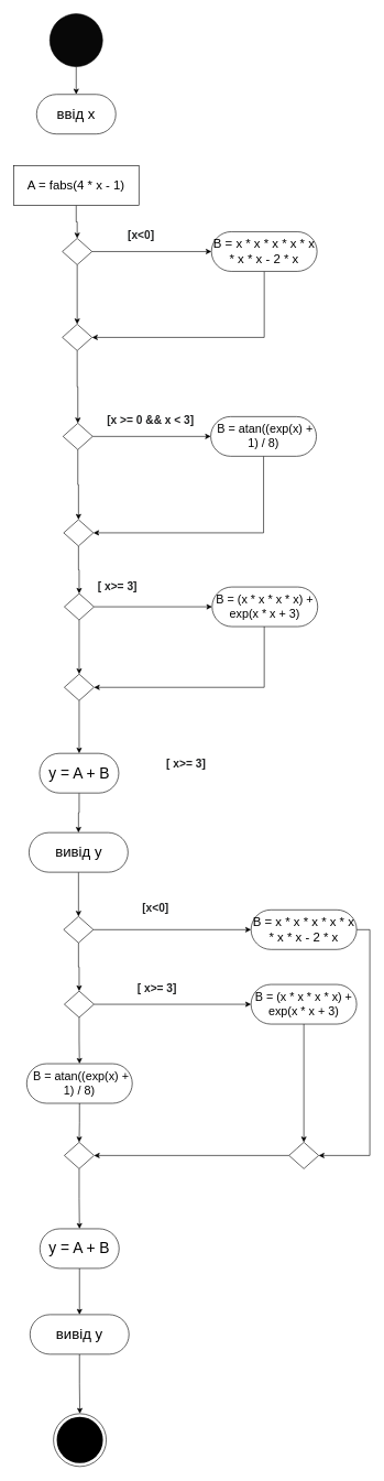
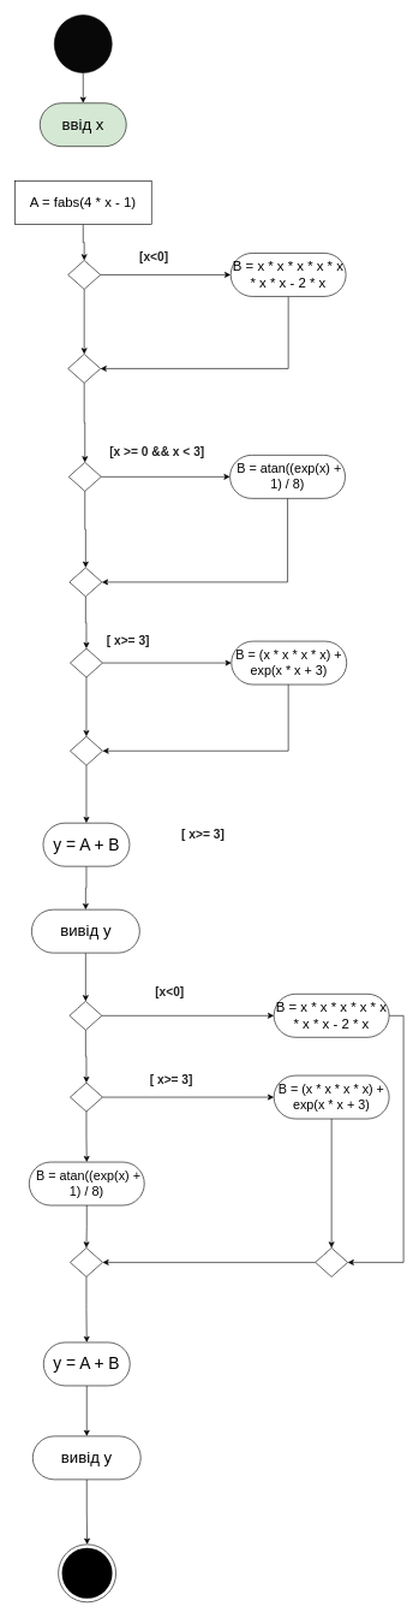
  <mxCell id="0" />
  <mxCell id="1" parent="0" />
  <mxCell id="2" style="edgeStyle=orthogonalEdgeStyle;rounded=0;orthogonalLoop=1;jettySize=auto;html=1;exitX=0.5;exitY=1;exitDx=0;exitDy=0;entryX=0.5;entryY=0;entryDx=0;entryDy=0;" edge="1" parent="1" source="3" target="4"><mxGeometry relative="1" as="geometry" /></mxCell>
  <mxCell id="3" value="" style="ellipse;whiteSpace=wrap;html=1;aspect=fixed;fillColor=#080808;" vertex="1" parent="1"><mxGeometry x="75" y="20" width="80" height="80" as="geometry" /></mxCell>
- <mxCell id="4" value="&lt;font style=&quot;font-size: 22px;&quot;&gt;ввід x&lt;/font&gt;" style="rounded=1;whiteSpace=wrap;html=1;arcSize=50;" vertex="1" parent="1"><mxGeometry x="55" y="142" width="120" height="60" as="geometry" /></mxCell>
+ <mxCell id="4" value="&lt;font style=&quot;font-size: 22px;&quot;&gt;ввід x&lt;/font&gt;" style="rounded=1;whiteSpace=wrap;html=1;arcSize=50;fillColor=#d5e8d4;" vertex="1" parent="1"><mxGeometry x="55" y="142" width="120" height="60" as="geometry" /></mxCell>
  <mxCell id="5" style="edgeStyle=orthogonalEdgeStyle;rounded=0;orthogonalLoop=1;jettySize=auto;html=1;exitX=0.5;exitY=1;exitDx=0;exitDy=0;entryX=0.5;entryY=0;entryDx=0;entryDy=0;fontFamily=Helvetica;fontSize=12;fontColor=default;" edge="1" parent="1" source="6" target="9"><mxGeometry relative="1" as="geometry" /></mxCell>
  <mxCell id="6" value="&lt;font style=&quot;font-size: 19px;&quot;&gt;A = fabs(4 * x - 1)&lt;/font&gt;" style="whiteSpace=wrap;html=1;arcSize=50;rounded=0;" vertex="1" parent="1"><mxGeometry x="20" y="250" width="190" height="60" as="geometry" /></mxCell>
  <mxCell id="7" style="edgeStyle=orthogonalEdgeStyle;rounded=0;orthogonalLoop=1;jettySize=auto;html=1;exitX=0.5;exitY=1;exitDx=0;exitDy=0;entryX=0.5;entryY=0;entryDx=0;entryDy=0;fontFamily=Helvetica;fontSize=12;fontColor=default;" edge="1" parent="1" source="9" target="14"><mxGeometry relative="1" as="geometry" /></mxCell>
  <mxCell id="8" style="edgeStyle=orthogonalEdgeStyle;rounded=0;orthogonalLoop=1;jettySize=auto;html=1;exitX=1;exitY=0.5;exitDx=0;exitDy=0;fontFamily=Helvetica;fontSize=12;fontColor=default;" edge="1" parent="1" source="9" target="23"><mxGeometry relative="1" as="geometry" /></mxCell>
  <mxCell id="9" value="" style="rhombus;whiteSpace=wrap;html=1;rounded=1;strokeColor=default;align=center;verticalAlign=middle;arcSize=0;fontFamily=Helvetica;fontSize=12;fontColor=default;fillColor=default;" vertex="1" parent="1"><mxGeometry x="94" y="360" width="45" height="40" as="geometry" /></mxCell>
  <mxCell id="10" style="edgeStyle=orthogonalEdgeStyle;rounded=0;orthogonalLoop=1;jettySize=auto;html=1;exitX=0.5;exitY=1;exitDx=0;exitDy=0;entryX=0.5;entryY=0;entryDx=0;entryDy=0;fontFamily=Helvetica;fontSize=12;fontColor=default;" edge="1" parent="1" source="12" target="19"><mxGeometry relative="1" as="geometry" /></mxCell>
  <mxCell id="11" style="edgeStyle=orthogonalEdgeStyle;rounded=0;orthogonalLoop=1;jettySize=auto;html=1;entryX=0;entryY=0.5;entryDx=0;entryDy=0;fontFamily=Helvetica;fontSize=12;fontColor=default;" edge="1" parent="1" source="12" target="25"><mxGeometry relative="1" as="geometry" /></mxCell>
  <mxCell id="12" value="" style="rhombus;whiteSpace=wrap;html=1;rounded=1;strokeColor=default;align=center;verticalAlign=middle;arcSize=0;fontFamily=Helvetica;fontSize=12;fontColor=default;fillColor=default;" vertex="1" parent="1"><mxGeometry x="95" y="640" width="45" height="40" as="geometry" /></mxCell>
  <mxCell id="13" style="edgeStyle=orthogonalEdgeStyle;rounded=0;orthogonalLoop=1;jettySize=auto;html=1;entryX=0.5;entryY=0;entryDx=0;entryDy=0;fontFamily=Helvetica;fontSize=12;fontColor=default;" edge="1" parent="1" source="14" target="12"><mxGeometry relative="1" as="geometry" /></mxCell>
  <mxCell id="14" value="" style="rhombus;whiteSpace=wrap;html=1;rounded=1;strokeColor=default;align=center;verticalAlign=middle;arcSize=0;fontFamily=Helvetica;fontSize=12;fontColor=default;fillColor=default;" vertex="1" parent="1"><mxGeometry x="94" y="490" width="45" height="40" as="geometry" /></mxCell>
  <mxCell id="15" style="edgeStyle=orthogonalEdgeStyle;rounded=0;orthogonalLoop=1;jettySize=auto;html=1;entryX=0.5;entryY=0;entryDx=0;entryDy=0;fontFamily=Helvetica;fontSize=12;fontColor=default;" edge="1" parent="1" source="17" target="21"><mxGeometry relative="1" as="geometry" /></mxCell>
  <mxCell id="16" style="edgeStyle=orthogonalEdgeStyle;rounded=0;orthogonalLoop=1;jettySize=auto;html=1;exitX=1;exitY=0.5;exitDx=0;exitDy=0;fontFamily=Helvetica;fontSize=12;fontColor=default;" edge="1" parent="1" source="17" target="27"><mxGeometry relative="1" as="geometry" /></mxCell>
  <mxCell id="17" value="" style="rhombus;whiteSpace=wrap;html=1;rounded=1;strokeColor=default;align=center;verticalAlign=middle;arcSize=0;fontFamily=Helvetica;fontSize=12;fontColor=default;fillColor=default;" vertex="1" parent="1"><mxGeometry x="97" y="898" width="45" height="40" as="geometry" /></mxCell>
  <mxCell id="18" style="edgeStyle=orthogonalEdgeStyle;rounded=0;orthogonalLoop=1;jettySize=auto;html=1;exitX=0.5;exitY=1;exitDx=0;exitDy=0;entryX=0.5;entryY=0;entryDx=0;entryDy=0;fontFamily=Helvetica;fontSize=12;fontColor=default;" edge="1" parent="1" source="19" target="17"><mxGeometry relative="1" as="geometry" /></mxCell>
  <mxCell id="19" value="" style="rhombus;whiteSpace=wrap;html=1;rounded=1;strokeColor=default;align=center;verticalAlign=middle;arcSize=0;fontFamily=Helvetica;fontSize=12;fontColor=default;fillColor=default;" vertex="1" parent="1"><mxGeometry x="96" y="786" width="45" height="40" as="geometry" /></mxCell>
  <mxCell id="20" style="edgeStyle=orthogonalEdgeStyle;rounded=0;orthogonalLoop=1;jettySize=auto;html=1;exitX=0.5;exitY=1;exitDx=0;exitDy=0;entryX=0.5;entryY=0;entryDx=0;entryDy=0;fontFamily=Helvetica;fontSize=12;fontColor=default;" edge="1" parent="1" source="21" target="29"><mxGeometry relative="1" as="geometry" /></mxCell>
  <mxCell id="21" value="" style="rhombus;whiteSpace=wrap;html=1;rounded=1;strokeColor=default;align=center;verticalAlign=middle;arcSize=0;fontFamily=Helvetica;fontSize=12;fontColor=default;fillColor=default;" vertex="1" parent="1"><mxGeometry x="97" y="1020" width="45" height="40" as="geometry" /></mxCell>
  <mxCell id="22" style="edgeStyle=orthogonalEdgeStyle;rounded=0;orthogonalLoop=1;jettySize=auto;html=1;entryX=1;entryY=0.5;entryDx=0;entryDy=0;fontFamily=Helvetica;fontSize=12;fontColor=default;" edge="1" parent="1" source="23" target="14"><mxGeometry relative="1" as="geometry"><Array as="points"><mxPoint x="400" y="510" /></Array></mxGeometry></mxCell>
  <mxCell id="23" value="&lt;font style=&quot;font-size: 19px;&quot;&gt;B = x * x * x * x * x * x * x - 2 * x&lt;/font&gt;" style="rounded=1;whiteSpace=wrap;html=1;strokeColor=default;align=center;verticalAlign=middle;arcSize=50;fontFamily=Helvetica;fontSize=12;fontColor=default;fillColor=default;" vertex="1" parent="1"><mxGeometry x="320" y="350" width="160" height="60" as="geometry" /></mxCell>
  <mxCell id="24" style="edgeStyle=orthogonalEdgeStyle;rounded=0;orthogonalLoop=1;jettySize=auto;html=1;entryX=1;entryY=0.5;entryDx=0;entryDy=0;fontFamily=Helvetica;fontSize=12;fontColor=default;" edge="1" parent="1" source="25" target="19"><mxGeometry relative="1" as="geometry"><Array as="points"><mxPoint x="399" y="806" /></Array></mxGeometry></mxCell>
  <mxCell id="25" value="&lt;font style=&quot;font-size: 18px;&quot;&gt;&amp;nbsp;B = atan((exp(x) + 1) / 8)&lt;/font&gt;" style="rounded=1;whiteSpace=wrap;html=1;strokeColor=default;align=center;verticalAlign=middle;arcSize=50;fontFamily=Helvetica;fontSize=12;fontColor=default;fillColor=default;" vertex="1" parent="1"><mxGeometry x="319" y="630" width="160" height="60" as="geometry" /></mxCell>
  <mxCell id="26" style="edgeStyle=orthogonalEdgeStyle;rounded=0;orthogonalLoop=1;jettySize=auto;html=1;entryX=1;entryY=0.5;entryDx=0;entryDy=0;fontFamily=Helvetica;fontSize=12;fontColor=default;" edge="1" parent="1" source="27" target="21"><mxGeometry relative="1" as="geometry"><Array as="points"><mxPoint x="400" y="1040" /></Array></mxGeometry></mxCell>
  <mxCell id="27" value="&lt;font style=&quot;font-size: 18px;&quot;&gt;B = (x * x * x * x) + exp(x * x + 3)&lt;/font&gt;" style="rounded=1;whiteSpace=wrap;html=1;strokeColor=default;align=center;verticalAlign=middle;arcSize=50;fontFamily=Helvetica;fontSize=12;fontColor=default;fillColor=default;" vertex="1" parent="1"><mxGeometry x="321" y="888" width="160" height="60" as="geometry" /></mxCell>
  <mxCell id="28" style="edgeStyle=orthogonalEdgeStyle;rounded=0;orthogonalLoop=1;jettySize=auto;html=1;exitX=0.5;exitY=1;exitDx=0;exitDy=0;entryX=0.5;entryY=0;entryDx=0;entryDy=0;fontFamily=Helvetica;fontSize=12;fontColor=default;" edge="1" parent="1" source="29" target="31"><mxGeometry relative="1" as="geometry" /></mxCell>
  <mxCell id="29" value="&lt;font style=&quot;font-size: 23px;&quot;&gt;y = A + B&lt;/font&gt;" style="rounded=1;whiteSpace=wrap;html=1;strokeColor=default;align=center;verticalAlign=middle;arcSize=50;fontFamily=Helvetica;fontSize=12;fontColor=default;fillColor=default;" vertex="1" parent="1"><mxGeometry x="59.5" y="1140" width="120" height="60" as="geometry" /></mxCell>
  <mxCell id="30" style="edgeStyle=orthogonalEdgeStyle;rounded=0;orthogonalLoop=1;jettySize=auto;html=1;entryX=0.5;entryY=0;entryDx=0;entryDy=0;fontFamily=Helvetica;fontSize=12;fontColor=default;" edge="1" parent="1" source="31" target="34"><mxGeometry relative="1" as="geometry" /></mxCell>
  <mxCell id="31" value="&lt;span style=&quot;font-size: 22px;&quot;&gt;вивід y&lt;/span&gt;" style="rounded=1;whiteSpace=wrap;html=1;arcSize=50;" vertex="1" parent="1"><mxGeometry x="43.5" y="1260" width="150" height="60" as="geometry" /></mxCell>
  <mxCell id="32" style="edgeStyle=orthogonalEdgeStyle;rounded=0;orthogonalLoop=1;jettySize=auto;html=1;entryX=0.5;entryY=0;entryDx=0;entryDy=0;fontFamily=Helvetica;fontSize=12;fontColor=default;" edge="1" parent="1" source="34" target="37"><mxGeometry relative="1" as="geometry" /></mxCell>
  <mxCell id="33" style="edgeStyle=orthogonalEdgeStyle;rounded=0;orthogonalLoop=1;jettySize=auto;html=1;fontFamily=Helvetica;fontSize=12;fontColor=default;" edge="1" parent="1" source="34" target="51"><mxGeometry relative="1" as="geometry" /></mxCell>
  <mxCell id="34" value="" style="rhombus;whiteSpace=wrap;html=1;rounded=1;strokeColor=default;align=center;verticalAlign=middle;arcSize=0;fontFamily=Helvetica;fontSize=12;fontColor=default;fillColor=default;" vertex="1" parent="1"><mxGeometry x="96" y="1387" width="45" height="40" as="geometry" /></mxCell>
  <mxCell id="35" style="edgeStyle=orthogonalEdgeStyle;rounded=0;orthogonalLoop=1;jettySize=auto;html=1;entryX=0.5;entryY=0;entryDx=0;entryDy=0;fontFamily=Helvetica;fontSize=12;fontColor=default;" edge="1" parent="1" source="37" target="39"><mxGeometry relative="1" as="geometry" /></mxCell>
  <mxCell id="36" style="edgeStyle=orthogonalEdgeStyle;rounded=0;orthogonalLoop=1;jettySize=auto;html=1;entryX=0;entryY=0.5;entryDx=0;entryDy=0;fontFamily=Helvetica;fontSize=12;fontColor=default;" edge="1" parent="1" source="37" target="53"><mxGeometry relative="1" as="geometry" /></mxCell>
  <mxCell id="37" value="" style="rhombus;whiteSpace=wrap;html=1;rounded=1;strokeColor=default;align=center;verticalAlign=middle;arcSize=0;fontFamily=Helvetica;fontSize=12;fontColor=default;fillColor=default;" vertex="1" parent="1"><mxGeometry x="97" y="1500" width="45" height="40" as="geometry" /></mxCell>
  <mxCell id="38" style="edgeStyle=orthogonalEdgeStyle;rounded=0;orthogonalLoop=1;jettySize=auto;html=1;entryX=0.5;entryY=0;entryDx=0;entryDy=0;fontFamily=Helvetica;fontSize=12;fontColor=default;" edge="1" parent="1" source="39" target="41"><mxGeometry relative="1" as="geometry" /></mxCell>
  <mxCell id="39" value="&lt;font style=&quot;font-size: 18px;&quot;&gt;&amp;nbsp;B = atan((exp(x) + 1) / 8)&lt;/font&gt;" style="rounded=1;whiteSpace=wrap;html=1;strokeColor=default;align=center;verticalAlign=middle;arcSize=50;fontFamily=Helvetica;fontSize=12;fontColor=default;fillColor=default;" vertex="1" parent="1"><mxGeometry x="40" y="1610" width="160" height="60" as="geometry" /></mxCell>
  <mxCell id="40" style="edgeStyle=orthogonalEdgeStyle;rounded=0;orthogonalLoop=1;jettySize=auto;html=1;entryX=0.5;entryY=0;entryDx=0;entryDy=0;fontFamily=Helvetica;fontSize=12;fontColor=default;" edge="1" parent="1" source="41" target="45"><mxGeometry relative="1" as="geometry" /></mxCell>
  <mxCell id="41" value="" style="rhombus;whiteSpace=wrap;html=1;rounded=1;strokeColor=default;align=center;verticalAlign=middle;arcSize=0;fontFamily=Helvetica;fontSize=12;fontColor=default;fillColor=default;" vertex="1" parent="1"><mxGeometry x="97" y="1729" width="45" height="40" as="geometry" /></mxCell>
  <mxCell id="42" style="edgeStyle=orthogonalEdgeStyle;rounded=0;orthogonalLoop=1;jettySize=auto;html=1;entryX=1;entryY=0.5;entryDx=0;entryDy=0;fontFamily=Helvetica;fontSize=12;fontColor=default;" edge="1" parent="1" source="43" target="41"><mxGeometry relative="1" as="geometry" /></mxCell>
  <mxCell id="43" value="" style="rhombus;whiteSpace=wrap;html=1;rounded=1;strokeColor=default;align=center;verticalAlign=middle;arcSize=0;fontFamily=Helvetica;fontSize=12;fontColor=default;fillColor=default;" vertex="1" parent="1"><mxGeometry x="437.5" y="1729" width="45" height="40" as="geometry" /></mxCell>
  <mxCell id="44" style="edgeStyle=orthogonalEdgeStyle;rounded=0;orthogonalLoop=1;jettySize=auto;html=1;entryX=0.5;entryY=0;entryDx=0;entryDy=0;fontFamily=Helvetica;fontSize=12;fontColor=default;" edge="1" parent="1" source="45" target="47"><mxGeometry relative="1" as="geometry" /></mxCell>
  <mxCell id="45" value="&lt;font style=&quot;font-size: 23px;&quot;&gt;y = A + B&lt;/font&gt;" style="rounded=1;whiteSpace=wrap;html=1;strokeColor=default;align=center;verticalAlign=middle;arcSize=50;fontFamily=Helvetica;fontSize=12;fontColor=default;fillColor=default;" vertex="1" parent="1"><mxGeometry x="60" y="1860" width="120" height="60" as="geometry" /></mxCell>
  <mxCell id="46" style="edgeStyle=orthogonalEdgeStyle;rounded=0;orthogonalLoop=1;jettySize=auto;html=1;exitX=0.5;exitY=1;exitDx=0;exitDy=0;fontFamily=Helvetica;fontSize=12;fontColor=default;" edge="1" parent="1" source="47" target="48"><mxGeometry relative="1" as="geometry"><mxPoint x="120.545" y="2130" as="targetPoint" /></mxGeometry></mxCell>
  <mxCell id="47" value="&lt;span style=&quot;font-size: 22px;&quot;&gt;вивід y&lt;/span&gt;" style="rounded=1;whiteSpace=wrap;html=1;arcSize=50;" vertex="1" parent="1"><mxGeometry x="45" y="1990" width="150" height="60" as="geometry" /></mxCell>
  <mxCell id="48" value="" style="ellipse;whiteSpace=wrap;html=1;aspect=fixed;rounded=1;strokeColor=default;align=center;verticalAlign=middle;arcSize=50;fontFamily=Helvetica;fontSize=12;fontColor=default;fillColor=default;" vertex="1" parent="1"><mxGeometry x="80.545" y="2140" width="80" height="80" as="geometry" /></mxCell>
  <mxCell id="49" value="" style="ellipse;whiteSpace=wrap;html=1;aspect=fixed;rounded=1;strokeColor=default;align=center;verticalAlign=middle;arcSize=50;fontFamily=Helvetica;fontSize=12;fontColor=default;fillColor=#000000;strokeWidth=20;" vertex="1" parent="1"><mxGeometry x="95.5" y="2155" width="50" height="50" as="geometry" /></mxCell>
  <mxCell id="50" style="edgeStyle=orthogonalEdgeStyle;rounded=0;orthogonalLoop=1;jettySize=auto;html=1;entryX=1;entryY=0.5;entryDx=0;entryDy=0;fontFamily=Helvetica;fontSize=12;fontColor=default;" edge="1" parent="1" source="51" target="43"><mxGeometry relative="1" as="geometry"><Array as="points"><mxPoint x="560" y="1407" /><mxPoint x="560" y="1749" /></Array></mxGeometry></mxCell>
  <mxCell id="51" value="&lt;font style=&quot;font-size: 19px;&quot;&gt;B = x * x * x * x * x * x * x - 2 * x&lt;/font&gt;" style="rounded=1;whiteSpace=wrap;html=1;strokeColor=default;align=center;verticalAlign=middle;arcSize=50;fontFamily=Helvetica;fontSize=12;fontColor=default;fillColor=default;" vertex="1" parent="1"><mxGeometry x="380" y="1377" width="160" height="60" as="geometry" /></mxCell>
  <mxCell id="52" style="edgeStyle=orthogonalEdgeStyle;rounded=0;orthogonalLoop=1;jettySize=auto;html=1;entryX=0.5;entryY=0;entryDx=0;entryDy=0;fontFamily=Helvetica;fontSize=12;fontColor=default;" edge="1" parent="1" source="53" target="43"><mxGeometry relative="1" as="geometry" /></mxCell>
  <mxCell id="53" value="&lt;font style=&quot;font-size: 18px;&quot;&gt;B = (x * x * x * x) + exp(x * x + 3)&lt;/font&gt;" style="rounded=1;whiteSpace=wrap;html=1;strokeColor=default;align=center;verticalAlign=middle;arcSize=50;fontFamily=Helvetica;fontSize=12;fontColor=default;fillColor=default;" vertex="1" parent="1"><mxGeometry x="380" y="1490" width="160" height="60" as="geometry" /></mxCell>
  <mxCell id="54" value="&lt;span style=&quot;text-align: left; text-wrap: wrap; background-color: rgb(255, 255, 255); color: rgb(32, 33, 34); font-family: sans-serif;&quot;&gt;&lt;b&gt;[&lt;/b&gt;&lt;/span&gt;&lt;font style=&quot;text-align: left; background-color: rgb(255, 255, 255);&quot; color=&quot;#202122&quot; face=&quot;sans-serif&quot;&gt;&lt;span style=&quot;text-wrap: wrap;&quot;&gt;&lt;b&gt;x&amp;lt;0&lt;/b&gt;&lt;/span&gt;&lt;/font&gt;&lt;span style=&quot;text-align: left; text-wrap: wrap; background-color: rgb(255, 255, 255); color: rgb(32, 33, 34); font-family: sans-serif;&quot;&gt;&lt;b&gt;]&lt;/b&gt;&lt;/span&gt;" style="text;html=1;align=center;verticalAlign=middle;resizable=0;points=[];autosize=1;strokeColor=none;fillColor=none;fontFamily=Helvetica;fontSize=17;fontColor=default;" vertex="1" parent="1"><mxGeometry x="183" y="341" width="60" height="30" as="geometry" /></mxCell>
- <mxCell id="55" value="&lt;span style=&quot;font-size: 17px; background-color: rgb(255, 255, 255); color: rgb(32, 33, 34); font-family: sans-serif;&quot;&gt;&lt;b&gt;[x &amp;gt;= 0 &amp;amp;&amp;amp; x &amp;lt; 3&lt;/b&gt;&lt;/span&gt;&lt;span style=&quot;font-size: 17px; background-color: rgb(255, 255, 255); color: rgb(32, 33, 34); font-family: sans-serif;&quot;&gt;&lt;b&gt;]&lt;/b&gt;&lt;/span&gt;" style="text;whiteSpace=wrap;html=1;fontFamily=Helvetica;fontSize=12;fontColor=default;" vertex="1" parent="1"><mxGeometry x="160" y="620" width="150" height="30" as="geometry" /></mxCell>
+ <mxCell id="55" value="&lt;span style=&quot;font-size: 17px; background-color: rgb(255, 255, 255); color: rgb(32, 33, 34); font-family: sans-serif;&quot;&gt;&lt;b&gt;[x &amp;gt;= 0 &amp;amp;&amp;amp; x &amp;lt; 3&lt;/b&gt;&lt;/span&gt;&lt;span style=&quot;font-size: 17px; background-color: rgb(255, 255, 255); color: rgb(32, 33, 34); font-family: sans-serif;&quot;&gt;&lt;b&gt;]&lt;/b&gt;&lt;/span&gt;" style="text;whiteSpace=wrap;html=1;fontFamily=Helvetica;fontSize=12;fontColor=default;" vertex="1" parent="1"><mxGeometry x="150" y="610" width="150" height="30" as="geometry" /></mxCell>
  <mxCell id="56" value="&lt;span style=&quot;font-size: 17px; background-color: rgb(255, 255, 255); color: rgb(32, 33, 34); font-family: sans-serif;&quot;&gt;&lt;b&gt;[&lt;/b&gt;&lt;/span&gt;&lt;span style=&quot;background-color: rgb(255, 255, 255);&quot;&gt;&lt;font face=&quot;sans-serif&quot; color=&quot;#202122&quot;&gt;&lt;span style=&quot;font-size: 17px;&quot;&gt;&lt;b&gt;&amp;nbsp;x&amp;gt;= 3&lt;/b&gt;&lt;/span&gt;&lt;/font&gt;&lt;b style=&quot;color: rgb(32, 33, 34); font-family: sans-serif; font-size: 17px;&quot;&gt;]&lt;/b&gt;&lt;/span&gt;" style="text;whiteSpace=wrap;html=1;fontFamily=Helvetica;fontSize=12;fontColor=default;" vertex="1" parent="1"><mxGeometry x="145.5" y="871" width="150" height="30" as="geometry" /></mxCell>
  <mxCell id="57" value="&lt;span style=&quot;text-align: left; text-wrap: wrap; background-color: rgb(255, 255, 255); color: rgb(32, 33, 34); font-family: sans-serif;&quot;&gt;&lt;b&gt;[&lt;/b&gt;&lt;/span&gt;&lt;font style=&quot;text-align: left; background-color: rgb(255, 255, 255);&quot; color=&quot;#202122&quot; face=&quot;sans-serif&quot;&gt;&lt;span style=&quot;text-wrap: wrap;&quot;&gt;&lt;b&gt;x&amp;lt;0&lt;/b&gt;&lt;/span&gt;&lt;/font&gt;&lt;span style=&quot;text-align: left; text-wrap: wrap; background-color: rgb(255, 255, 255); color: rgb(32, 33, 34); font-family: sans-serif;&quot;&gt;&lt;b&gt;]&lt;/b&gt;&lt;/span&gt;" style="text;html=1;align=center;verticalAlign=middle;resizable=0;points=[];autosize=1;strokeColor=none;fillColor=none;fontFamily=Helvetica;fontSize=17;fontColor=default;" vertex="1" parent="1"><mxGeometry x="205" y="1360" width="60" height="30" as="geometry" /></mxCell>
  <mxCell id="58" value="&lt;span style=&quot;forced-color-adjust: none; font-style: normal; font-variant-ligatures: normal; font-variant-caps: normal; font-weight: 400; letter-spacing: normal; orphans: 2; text-align: left; text-indent: 0px; text-transform: none; widows: 2; word-spacing: 0px; -webkit-text-stroke-width: 0px; white-space: normal; text-decoration-thickness: initial; text-decoration-style: initial; text-decoration-color: initial; font-size: 17px; background-color: rgb(255, 255, 255); color: rgb(32, 33, 34); font-family: sans-serif;&quot;&gt;&lt;b style=&quot;forced-color-adjust: none;&quot;&gt;[&lt;/b&gt;&lt;/span&gt;&lt;span style=&quot;forced-color-adjust: none; color: rgb(0, 0, 0); font-family: Helvetica; font-size: 12px; font-style: normal; font-variant-ligatures: normal; font-variant-caps: normal; font-weight: 400; letter-spacing: normal; orphans: 2; text-align: left; text-indent: 0px; text-transform: none; widows: 2; word-spacing: 0px; -webkit-text-stroke-width: 0px; white-space: normal; text-decoration-thickness: initial; text-decoration-style: initial; text-decoration-color: initial; background-color: rgb(255, 255, 255);&quot;&gt;&lt;font color=&quot;#202122&quot; face=&quot;sans-serif&quot; style=&quot;forced-color-adjust: none;&quot;&gt;&lt;span style=&quot;forced-color-adjust: none; font-size: 17px;&quot;&gt;&lt;b style=&quot;forced-color-adjust: none;&quot;&gt;&amp;nbsp;x&amp;gt;= 3&lt;/b&gt;&lt;/span&gt;&lt;/font&gt;&lt;b style=&quot;forced-color-adjust: none; color: rgb(32, 33, 34); font-family: sans-serif; font-size: 17px;&quot;&gt;]&lt;/b&gt;&lt;/span&gt;" style="text;whiteSpace=wrap;html=1;fontFamily=Helvetica;fontSize=12;fontColor=default;" vertex="1" parent="1"><mxGeometry x="250" y="1140" width="90" height="40" as="geometry" /></mxCell>
  <mxCell id="59" value="&lt;span style=&quot;forced-color-adjust: none; font-style: normal; font-variant-ligatures: normal; font-variant-caps: normal; font-weight: 400; letter-spacing: normal; orphans: 2; text-align: left; text-indent: 0px; text-transform: none; widows: 2; word-spacing: 0px; -webkit-text-stroke-width: 0px; white-space: normal; text-decoration-thickness: initial; text-decoration-style: initial; text-decoration-color: initial; font-size: 17px; background-color: rgb(255, 255, 255); color: rgb(32, 33, 34); font-family: sans-serif;&quot;&gt;&lt;b style=&quot;forced-color-adjust: none;&quot;&gt;[&lt;/b&gt;&lt;/span&gt;&lt;span style=&quot;forced-color-adjust: none; color: rgb(0, 0, 0); font-family: Helvetica; font-size: 12px; font-style: normal; font-variant-ligatures: normal; font-variant-caps: normal; font-weight: 400; letter-spacing: normal; orphans: 2; text-align: left; text-indent: 0px; text-transform: none; widows: 2; word-spacing: 0px; -webkit-text-stroke-width: 0px; white-space: normal; text-decoration-thickness: initial; text-decoration-style: initial; text-decoration-color: initial; background-color: rgb(255, 255, 255);&quot;&gt;&lt;font color=&quot;#202122&quot; face=&quot;sans-serif&quot; style=&quot;forced-color-adjust: none;&quot;&gt;&lt;span style=&quot;forced-color-adjust: none; font-size: 17px;&quot;&gt;&lt;b style=&quot;forced-color-adjust: none;&quot;&gt;&amp;nbsp;x&amp;gt;= 3&lt;/b&gt;&lt;/span&gt;&lt;/font&gt;&lt;b style=&quot;forced-color-adjust: none; color: rgb(32, 33, 34); font-family: sans-serif; font-size: 17px;&quot;&gt;]&lt;/b&gt;&lt;/span&gt;" style="text;whiteSpace=wrap;html=1;fontFamily=Helvetica;fontSize=12;fontColor=default;" vertex="1" parent="1"><mxGeometry x="205.5" y="1480" width="90" height="40" as="geometry" /></mxCell>
